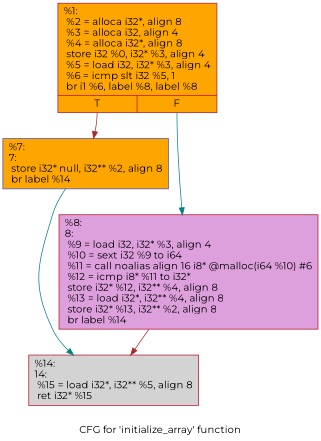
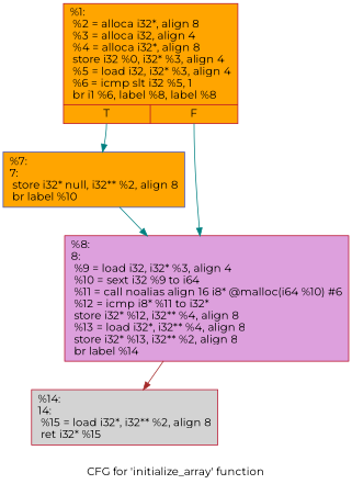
  digraph {
    fontname=Montserrat
    label="CFG for 'initialize_array' function"
    node [color="#b70d28ff" fillcolor=orange fontname=Montserrat shape=record style=filled]
    edge [color=brown fontname=Montserrat]
    n1 [label="{%1:\l  %2 = alloca i32*, align 8\l  %3 = alloca i32, align 4\l  %4 = alloca i32*, align 8\l  store i32 %0, i32* %3, align 4\l  %5 = load i32, i32* %3, align 4\l  %6 = icmp slt i32 %5, 1\l  br i1 %6, label %8, label %8\l|{<s0>T|<s1>F}}"]
-   n2 [color="#3d50c3ff" label="{%7:\l7:                                                \l  store i32* null, i32** %2, align 8\l  br label %14\l}"]
+   n2 [color="#3d50c3ff" label="{%7:\l7:                                                \l  store i32* null, i32** %2, align 8\l  br label %10\l}"]
    n3 [fillcolor=plum label="{%8:\l8:                                                \l  %9 = load i32, i32* %3, align 4\l  %10 = sext i32 %9 to i64\l  %11 = call noalias align 16 i8* @malloc(i64 %10) #6\l  %12 = icmp i8* %11 to i32*\l  store i32* %12, i32** %4, align 8\l  %13 = load i32*, i32** %4, align 8\l  store i32* %13, i32** %2, align 8\l  br label %14\l}"]
-   n4 [fillcolor=lightgrey label="{%14:\l14:                                               \l  %15 = load i32*, i32** %5, align 8\l  ret i32* %15\l}"]
-   n1 -> n2 [tailport=s0]
+   n4 [fillcolor=lightgrey label="{%14:\l14:                                               \l  %15 = load i32*, i32** %2, align 8\l  ret i32* %15\l}"]
+   n1 -> n2 [color=teal tailport=s0]
    n1 -> n3 [color=teal tailport=s1]
-   n2 -> n4 [color=teal]
+   n2 -> n3 [color=teal]
    n3 -> n4
  }
